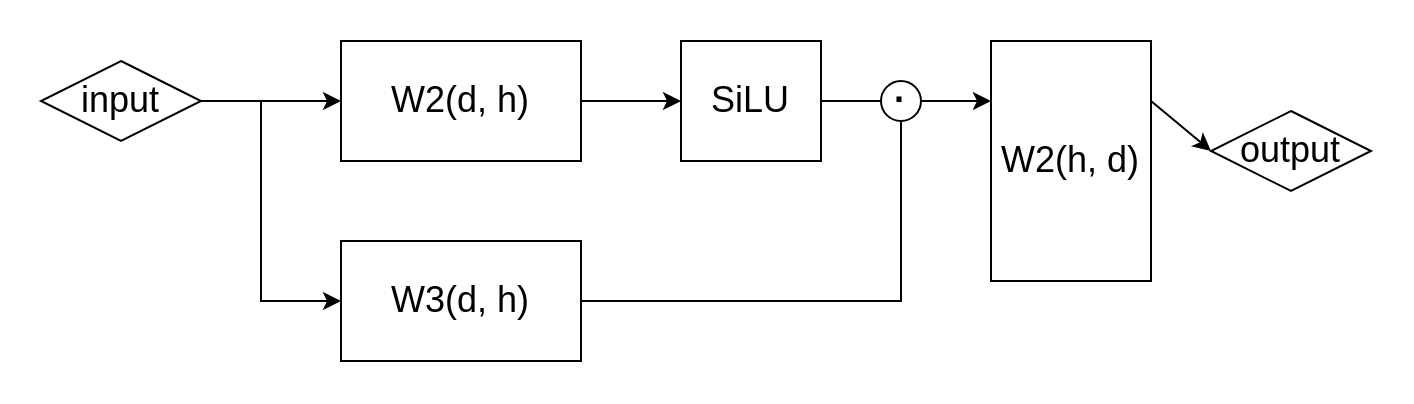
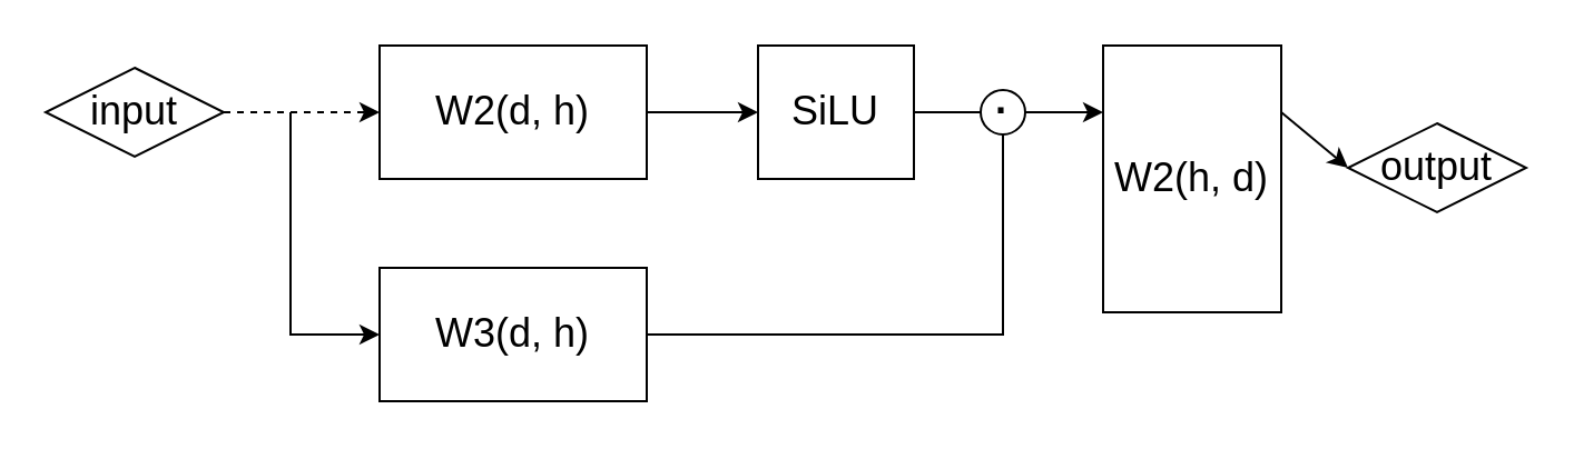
  <mxCell id="0" />
  <mxCell id="1" parent="0" />
  <mxCell id="2" value="input" style="rhombus;whiteSpace=wrap;html=1;fontSize=18;" vertex="1" parent="1"><mxGeometry x="20" y="30" width="80" height="40" as="geometry" /></mxCell>
  <mxCell id="3" value="W2(d, h)" style="rounded=0;whiteSpace=wrap;html=1;fontSize=18;" vertex="1" parent="1"><mxGeometry x="170" y="20" width="120" height="60" as="geometry" /></mxCell>
  <mxCell id="4" value="W3(d, h)" style="rounded=0;whiteSpace=wrap;html=1;fontSize=18;" vertex="1" parent="1"><mxGeometry x="170" y="120" width="120" height="60" as="geometry" /></mxCell>
  <mxCell id="5" value="SiLU" style="rounded=0;whiteSpace=wrap;html=1;fontSize=18;" vertex="1" parent="1"><mxGeometry x="340" y="20" width="70" height="60" as="geometry" /></mxCell>
  <mxCell id="6" value="W2(h, d)" style="rounded=0;whiteSpace=wrap;html=1;fontSize=18;" vertex="1" parent="1"><mxGeometry x="495" y="20" width="80" height="120" as="geometry" /></mxCell>
- <mxCell id="7" value="" style="endArrow=classic;html=1;rounded=0;entryX=0;entryY=0.5;entryDx=0;entryDy=0;" edge="1" parent="1" source="2" target="3"><mxGeometry width="50" height="50" relative="1" as="geometry"><mxPoint x="370" y="90" as="sourcePoint" /><mxPoint x="420" y="40" as="targetPoint" /></mxGeometry></mxCell>
+ <mxCell id="7" value="" style="endArrow=classic;html=1;rounded=0;entryX=0;entryY=0.5;entryDx=0;entryDy=0;dashed=1;" edge="1" parent="1" source="2" target="3"><mxGeometry width="50" height="50" relative="1" as="geometry"><mxPoint x="370" y="90" as="sourcePoint" /><mxPoint x="420" y="40" as="targetPoint" /></mxGeometry></mxCell>
  <mxCell id="8" value="" style="endArrow=classic;html=1;rounded=0;entryX=0;entryY=0.5;entryDx=0;entryDy=0;" edge="1" parent="1" target="4"><mxGeometry width="50" height="50" relative="1" as="geometry"><mxPoint x="130" y="50" as="sourcePoint" /><mxPoint x="410" y="125" as="targetPoint" /><Array as="points"><mxPoint x="130" y="150" /></Array></mxGeometry></mxCell>
  <mxCell id="9" value="" style="endArrow=classic;html=1;rounded=0;exitX=1;exitY=0.5;exitDx=0;exitDy=0;entryX=0;entryY=0.5;entryDx=0;entryDy=0;" edge="1" parent="1" source="3" target="5"><mxGeometry width="50" height="50" relative="1" as="geometry"><mxPoint x="360" y="160" as="sourcePoint" /><mxPoint x="410" y="110" as="targetPoint" /></mxGeometry></mxCell>
  <mxCell id="10" value="" style="endArrow=classic;html=1;rounded=0;exitX=1;exitY=0.5;exitDx=0;exitDy=0;entryX=0;entryY=0.25;entryDx=0;entryDy=0;" edge="1" parent="1" source="5" target="6"><mxGeometry width="50" height="50" relative="1" as="geometry"><mxPoint x="370" y="160" as="sourcePoint" /><mxPoint x="490" y="50" as="targetPoint" /></mxGeometry></mxCell>
  <mxCell id="11" value="" style="endArrow=classic;html=1;rounded=0;exitX=1;exitY=0.5;exitDx=0;exitDy=0;" edge="1" parent="1" source="4"><mxGeometry width="50" height="50" relative="1" as="geometry"><mxPoint x="390" y="180" as="sourcePoint" /><mxPoint x="450" y="50" as="targetPoint" /><Array as="points"><mxPoint x="450" y="150" /></Array></mxGeometry></mxCell>
  <mxCell id="12" value="·" style="ellipse;whiteSpace=wrap;html=1;fontSize=18;fontStyle=1" vertex="1" parent="1"><mxGeometry x="440" y="40" width="20" height="20" as="geometry" /></mxCell>
  <mxCell id="13" value="output" style="rhombus;whiteSpace=wrap;html=1;fontSize=18;" vertex="1" parent="1"><mxGeometry x="605" y="55" width="80" height="40" as="geometry" /></mxCell>
  <mxCell id="14" value="" style="endArrow=classic;html=1;rounded=0;exitX=1;exitY=0.25;exitDx=0;exitDy=0;entryX=0;entryY=0.5;entryDx=0;entryDy=0;" edge="1" parent="1" source="6" target="13"><mxGeometry width="50" height="50" relative="1" as="geometry"><mxPoint x="370" y="90" as="sourcePoint" /><mxPoint x="420" y="40" as="targetPoint" /></mxGeometry></mxCell>
